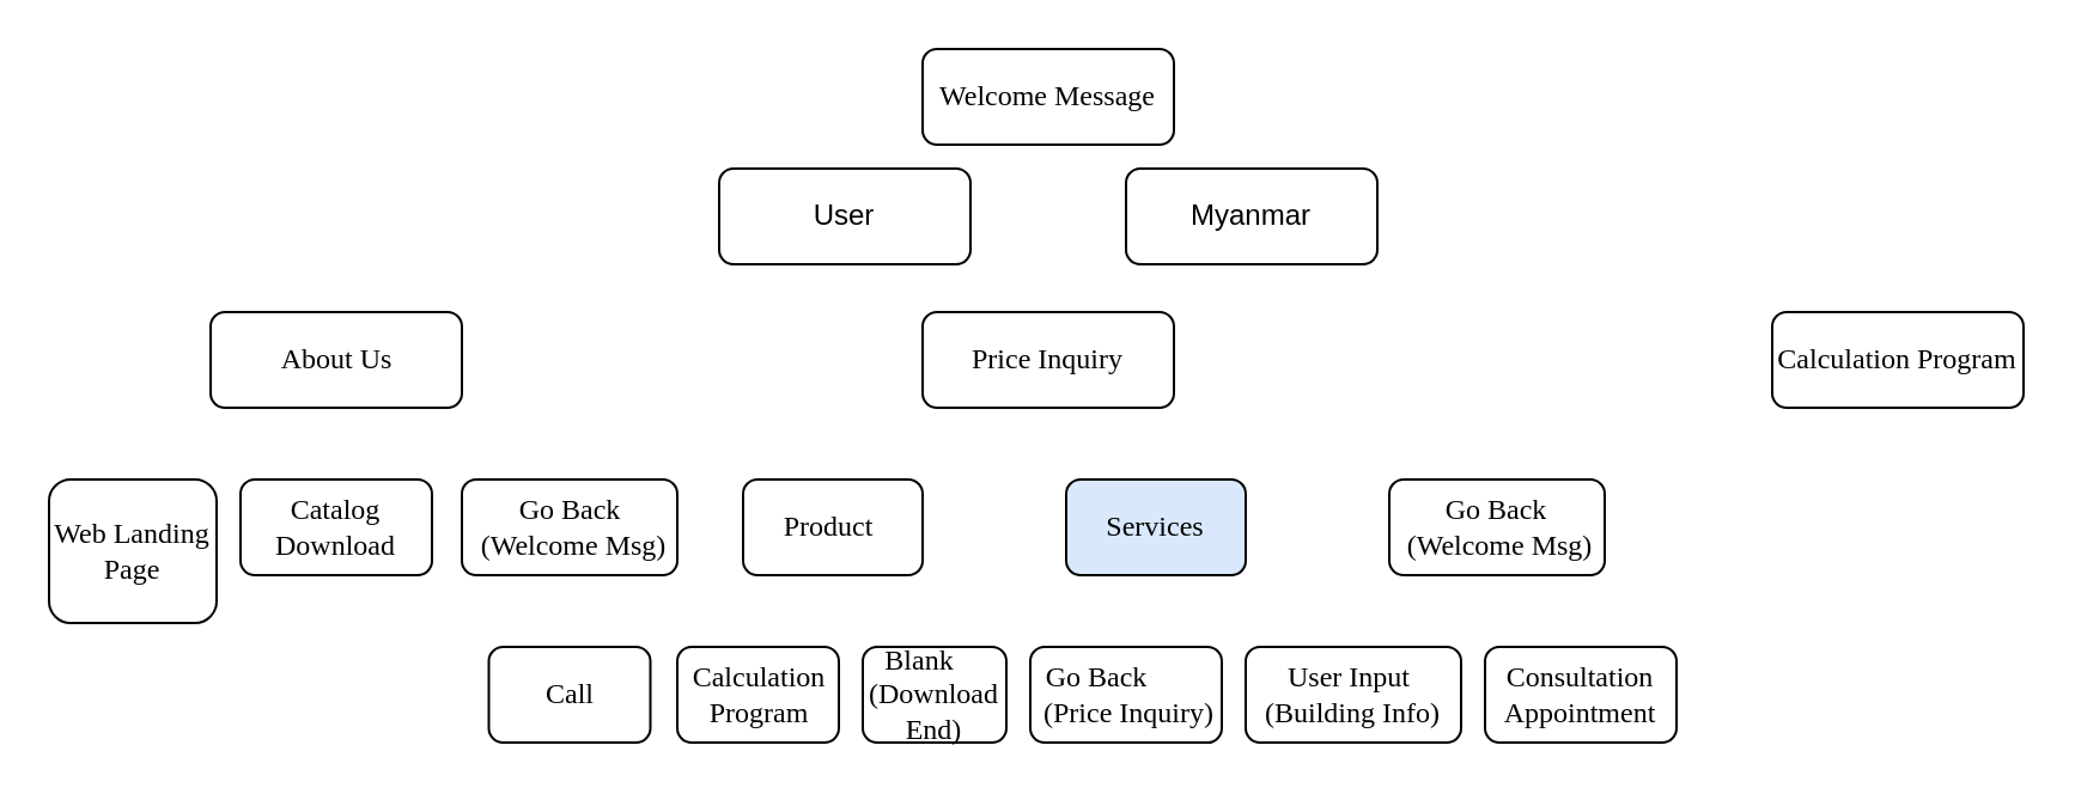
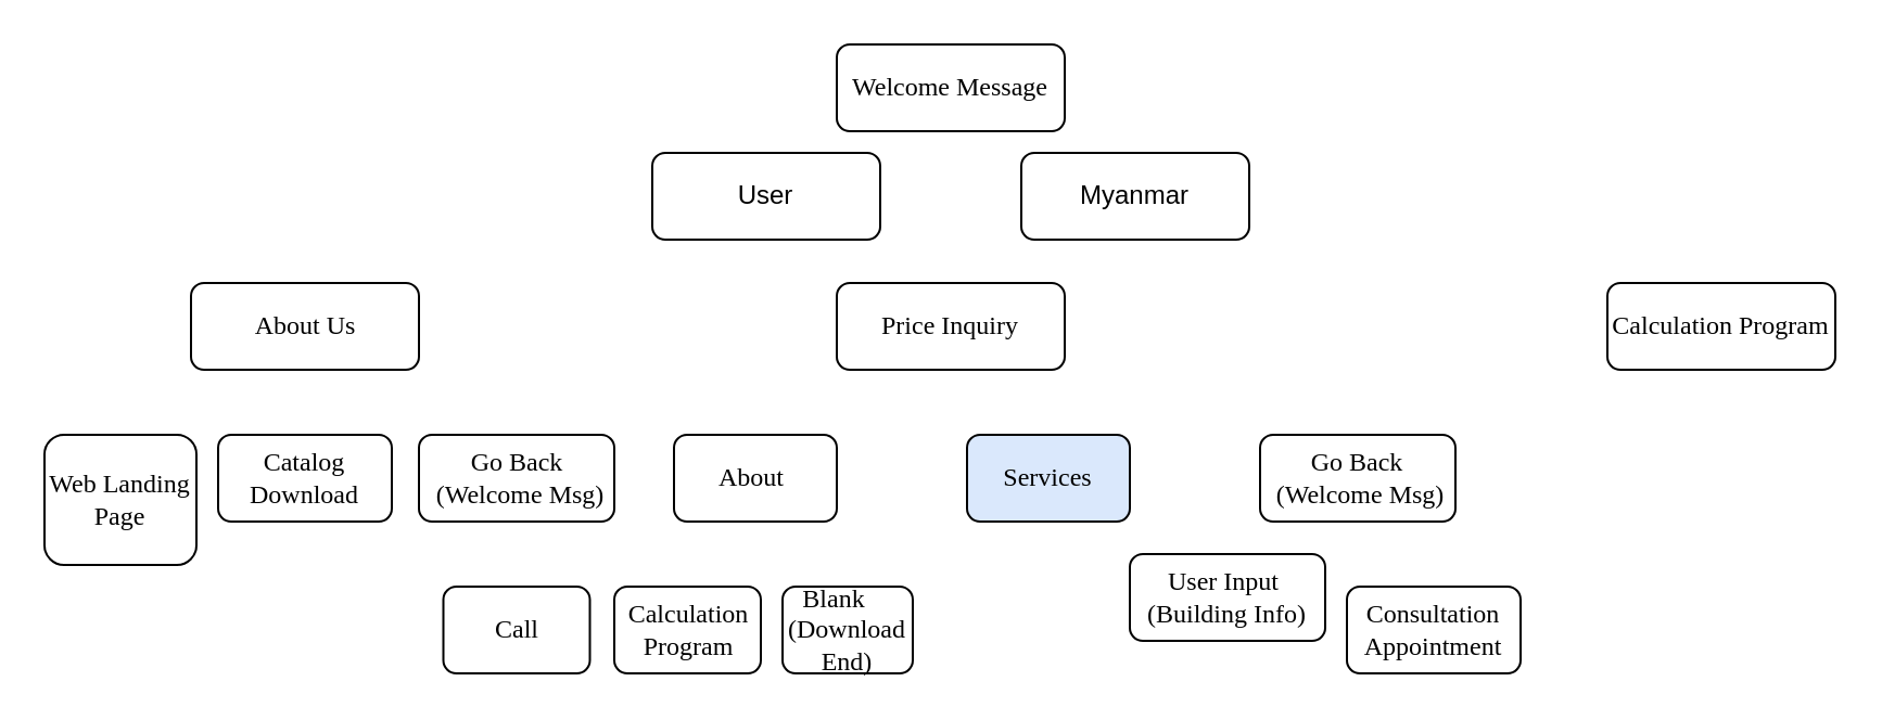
  <mxCell id="0" />
  <mxCell id="1" parent="0" />
  <mxCell id="2" value="&lt;font face=&quot;Times New Roman&quot;&gt;Welcome Message&lt;/font&gt;" style="rounded=1;whiteSpace=wrap;html=1;" parent="1" vertex="1"><mxGeometry x="385" width="105" height="40" as="geometry" y="20" /></mxCell>
  <mxCell id="3" value="&lt;font face=&quot;Times New Roman&quot;&gt;Price Inquiry&lt;/font&gt;" style="rounded=1;whiteSpace=wrap;html=1;" parent="1" vertex="1"><mxGeometry x="385" y="130" width="105" height="40" as="geometry" /></mxCell>
  <mxCell id="4" value="&lt;font face=&quot;Times New Roman&quot;&gt;About Us&lt;/font&gt;" style="rounded=1;whiteSpace=wrap;html=1;" parent="1" vertex="1"><mxGeometry x="87.5" y="130" width="105" height="40" as="geometry" /></mxCell>
  <mxCell id="5" value="&lt;font face=&quot;Times New Roman&quot;&gt;Calculation Program&lt;/font&gt;" style="rounded=1;whiteSpace=wrap;html=1;" parent="1" vertex="1"><mxGeometry x="740" y="130" width="105" height="40" as="geometry" /></mxCell>
  <mxCell id="6" value="&lt;font face=&quot;Times New Roman&quot;&gt;Web Landing Page&lt;/font&gt;" style="rounded=1;whiteSpace=wrap;html=1;" parent="1" vertex="1"><mxGeometry x="20" y="200" width="70" height="60" as="geometry" /></mxCell>
  <mxCell id="7" value="&lt;font face=&quot;Times New Roman&quot;&gt;Catalog Download&lt;/font&gt;" style="rounded=1;whiteSpace=wrap;html=1;" parent="1" vertex="1"><mxGeometry x="100" y="200" width="80" height="40" as="geometry" /></mxCell>
  <mxCell id="8" value="&lt;font face=&quot;Times New Roman&quot;&gt;Go Back &amp;nbsp;(Welcome Msg)&lt;/font&gt;" style="rounded=1;whiteSpace=wrap;html=1;" parent="1" vertex="1"><mxGeometry x="192.5" y="200" width="90" height="40" as="geometry" /></mxCell>
  <mxCell id="9" value="User" style="rounded=1;whiteSpace=wrap;html=1;" parent="1" vertex="1"><mxGeometry x="300" y="70" width="105" height="40" as="geometry" /></mxCell>
  <mxCell id="10" value="Myanmar" style="rounded=1;whiteSpace=wrap;html=1;" parent="1" vertex="1"><mxGeometry x="470" y="70" width="105" height="40" as="geometry" /></mxCell>
- <mxCell id="11" value="&lt;font face=&quot;Times New Roman&quot;&gt;Product&amp;nbsp;&lt;/font&gt;" style="rounded=1;whiteSpace=wrap;html=1;" parent="1" vertex="1"><mxGeometry x="310" y="200" width="75" height="40" as="geometry" /></mxCell>
+ <mxCell id="11" value="&lt;font face=&quot;Times New Roman&quot;&gt;About&amp;nbsp;&lt;/font&gt;" style="rounded=1;whiteSpace=wrap;html=1;" parent="1" vertex="1"><mxGeometry x="310" y="200" width="75" height="40" as="geometry" /></mxCell>
  <mxCell id="12" value="&lt;font face=&quot;Times New Roman&quot;&gt;Services&lt;/font&gt;" style="rounded=1;whiteSpace=wrap;html=1;fillColor=#dae8fc;" vertex="1" parent="1"><mxGeometry x="445" y="200" width="75" height="40" as="geometry" /></mxCell>
- <mxCell id="13" value="&lt;font face=&quot;Times New Roman&quot;&gt;User Input&amp;nbsp;&lt;br&gt;(Building Info)&lt;br&gt;&lt;/font&gt;" style="rounded=1;whiteSpace=wrap;html=1;" vertex="1" parent="1"><mxGeometry x="520" y="270" width="90" height="40" as="geometry" /></mxCell>
+ <mxCell id="13" value="&lt;font face=&quot;Times New Roman&quot;&gt;User Input&amp;nbsp;&lt;br&gt;(Building Info)&lt;br&gt;&lt;/font&gt;" style="rounded=1;whiteSpace=wrap;html=1;" vertex="1" parent="1"><mxGeometry x="520" y="255" width="90" height="40" as="geometry" /></mxCell>
  <mxCell id="14" value="&lt;font face=&quot;Times New Roman&quot;&gt;Consultation Appointment&lt;br&gt;&lt;/font&gt;" style="rounded=1;whiteSpace=wrap;html=1;" vertex="1" parent="1"><mxGeometry x="620" y="270" width="80" height="40" as="geometry" /></mxCell>
  <mxCell id="15" value="&lt;font face=&quot;Times New Roman&quot;&gt;Go Back &amp;nbsp;(Welcome Msg)&lt;/font&gt;" style="rounded=1;whiteSpace=wrap;html=1;" vertex="1" parent="1"><mxGeometry x="580" y="200" width="90" height="40" as="geometry" /></mxCell>
- <mxCell id="16" value="&lt;font face=&quot;Times New Roman&quot;&gt;Go Back &amp;nbsp; &amp;nbsp; &amp;nbsp; &amp;nbsp; &amp;nbsp;(Price Inquiry)&lt;/font&gt;" style="rounded=1;whiteSpace=wrap;html=1;" vertex="1" parent="1"><mxGeometry x="430" y="270" width="80" height="40" as="geometry" /></mxCell>
  <mxCell id="17" value="&lt;font face=&quot;Times New Roman&quot;&gt;Blank &amp;nbsp; &amp;nbsp; (Download End)&lt;/font&gt;" style="rounded=1;whiteSpace=wrap;html=1;" vertex="1" parent="1"><mxGeometry x="360" y="270" width="60" height="40" as="geometry" /></mxCell>
  <mxCell id="18" value="&lt;font face=&quot;Times New Roman&quot;&gt;Calculation Program&lt;/font&gt;" style="rounded=1;whiteSpace=wrap;html=1;" vertex="1" parent="1"><mxGeometry x="282.5" y="270" width="67.5" height="40" as="geometry" /></mxCell>
  <mxCell id="19" value="&lt;font face=&quot;Times New Roman&quot;&gt;Call&lt;/font&gt;" style="rounded=1;whiteSpace=wrap;html=1;" vertex="1" parent="1"><mxGeometry x="203.75" y="270" width="67.5" height="40" as="geometry" /></mxCell>
